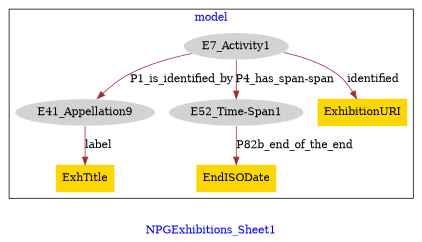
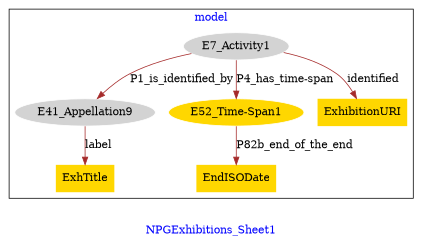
  digraph {
    fontcolor=blue
    label=NPGExhibitions_Sheet1
    remincross=true
    node [fillcolor=lightgray style=filled]
    edge [color=brown fontcolor=black]
    n1 [color=white label=E41_Appellation9]
    n2 [fillcolor=gold label=ExhTitle shape=plaintext]
-   n3 [color=white label="E52_Time-Span1"]
+   n3 [color=white fillcolor=gold label="E52_Time-Span1"]
    n4 [fillcolor=gold label=EndISODate shape=plaintext]
    n5 [color=white label=E7_Activity1]
    n6 [fillcolor=gold label=ExhibitionURI shape=plaintext]
    subgraph cluster_1 {
      label=model
      n1
      n2
      n3
      n4
      n5
      n6
    }
    n1 -> n2 [label=label]
    n3 -> n4 [label=P82b_end_of_the_end]
    n5 -> n1 [label=P1_is_identified_by]
-   n5 -> n3 [label="P4_has_span-span"]
+   n5 -> n3 [label="P4_has_time-span"]
    n5 -> n6 [label=identified]
  }
